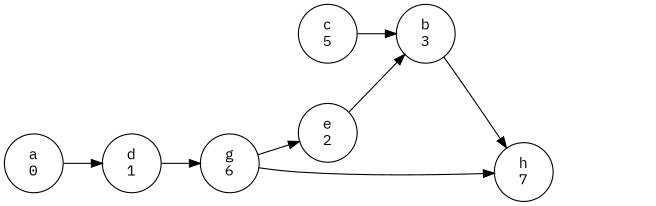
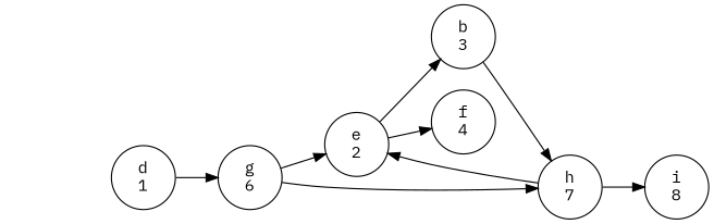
  digraph {
    fontname="IBM Plex Mono"
    rankdir=LR
    node [fillcolor=white fontname="IBM Plex Mono" shape=oval style=filled]
    edge [dir=forward fontname="IBM Plex Mono"]
-   n1 [label="a\n0"]
    n2 [label="d\n1"]
    n3 [label="g\n6"]
    n4 [label="e\n2"]
    n5 [label="b\n3"]
+   n6 [label="f\n4"]
    n7 [label="h\n7"]
-   n8 [label="c\n5"]
-   n1 -> n2
+   n9 [label="i\n8"]
    n2 -> n3
    n3 -> n4
    n3 -> n7
    n4 -> n5
+   n4 -> n6
    n5 -> n7
-   n8 -> n5
+   n7 -> n4
+   n7 -> n9
  }
